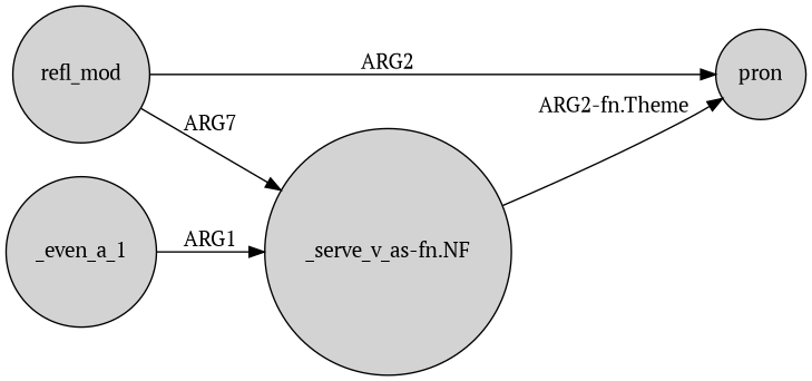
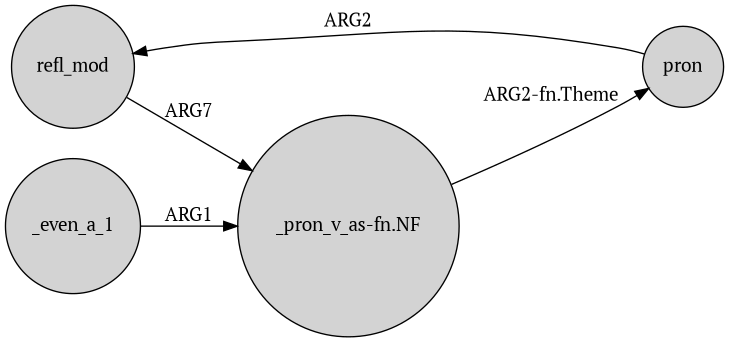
  digraph {
    fontname="PT Serif"
    rankdir=LR
    node [fontname="PT Serif" shape=circle style=filled]
    edge [fontname="PT Serif"]
    refl_mod
    pron
-   "_serve_v_as-fn.NF"
+   "_serve_v_as-fn.NF" [label="_pron_v_as-fn.NF"]
    _even_a_1
-   refl_mod -> pron [label=ARG2]
+   pron -> refl_mod [label=ARG2]
    refl_mod -> "_serve_v_as-fn.NF" [label=ARG7]
    "_serve_v_as-fn.NF" -> pron [label="ARG2-fn.Theme"]
    _even_a_1 -> "_serve_v_as-fn.NF" [label=ARG1]
  }
